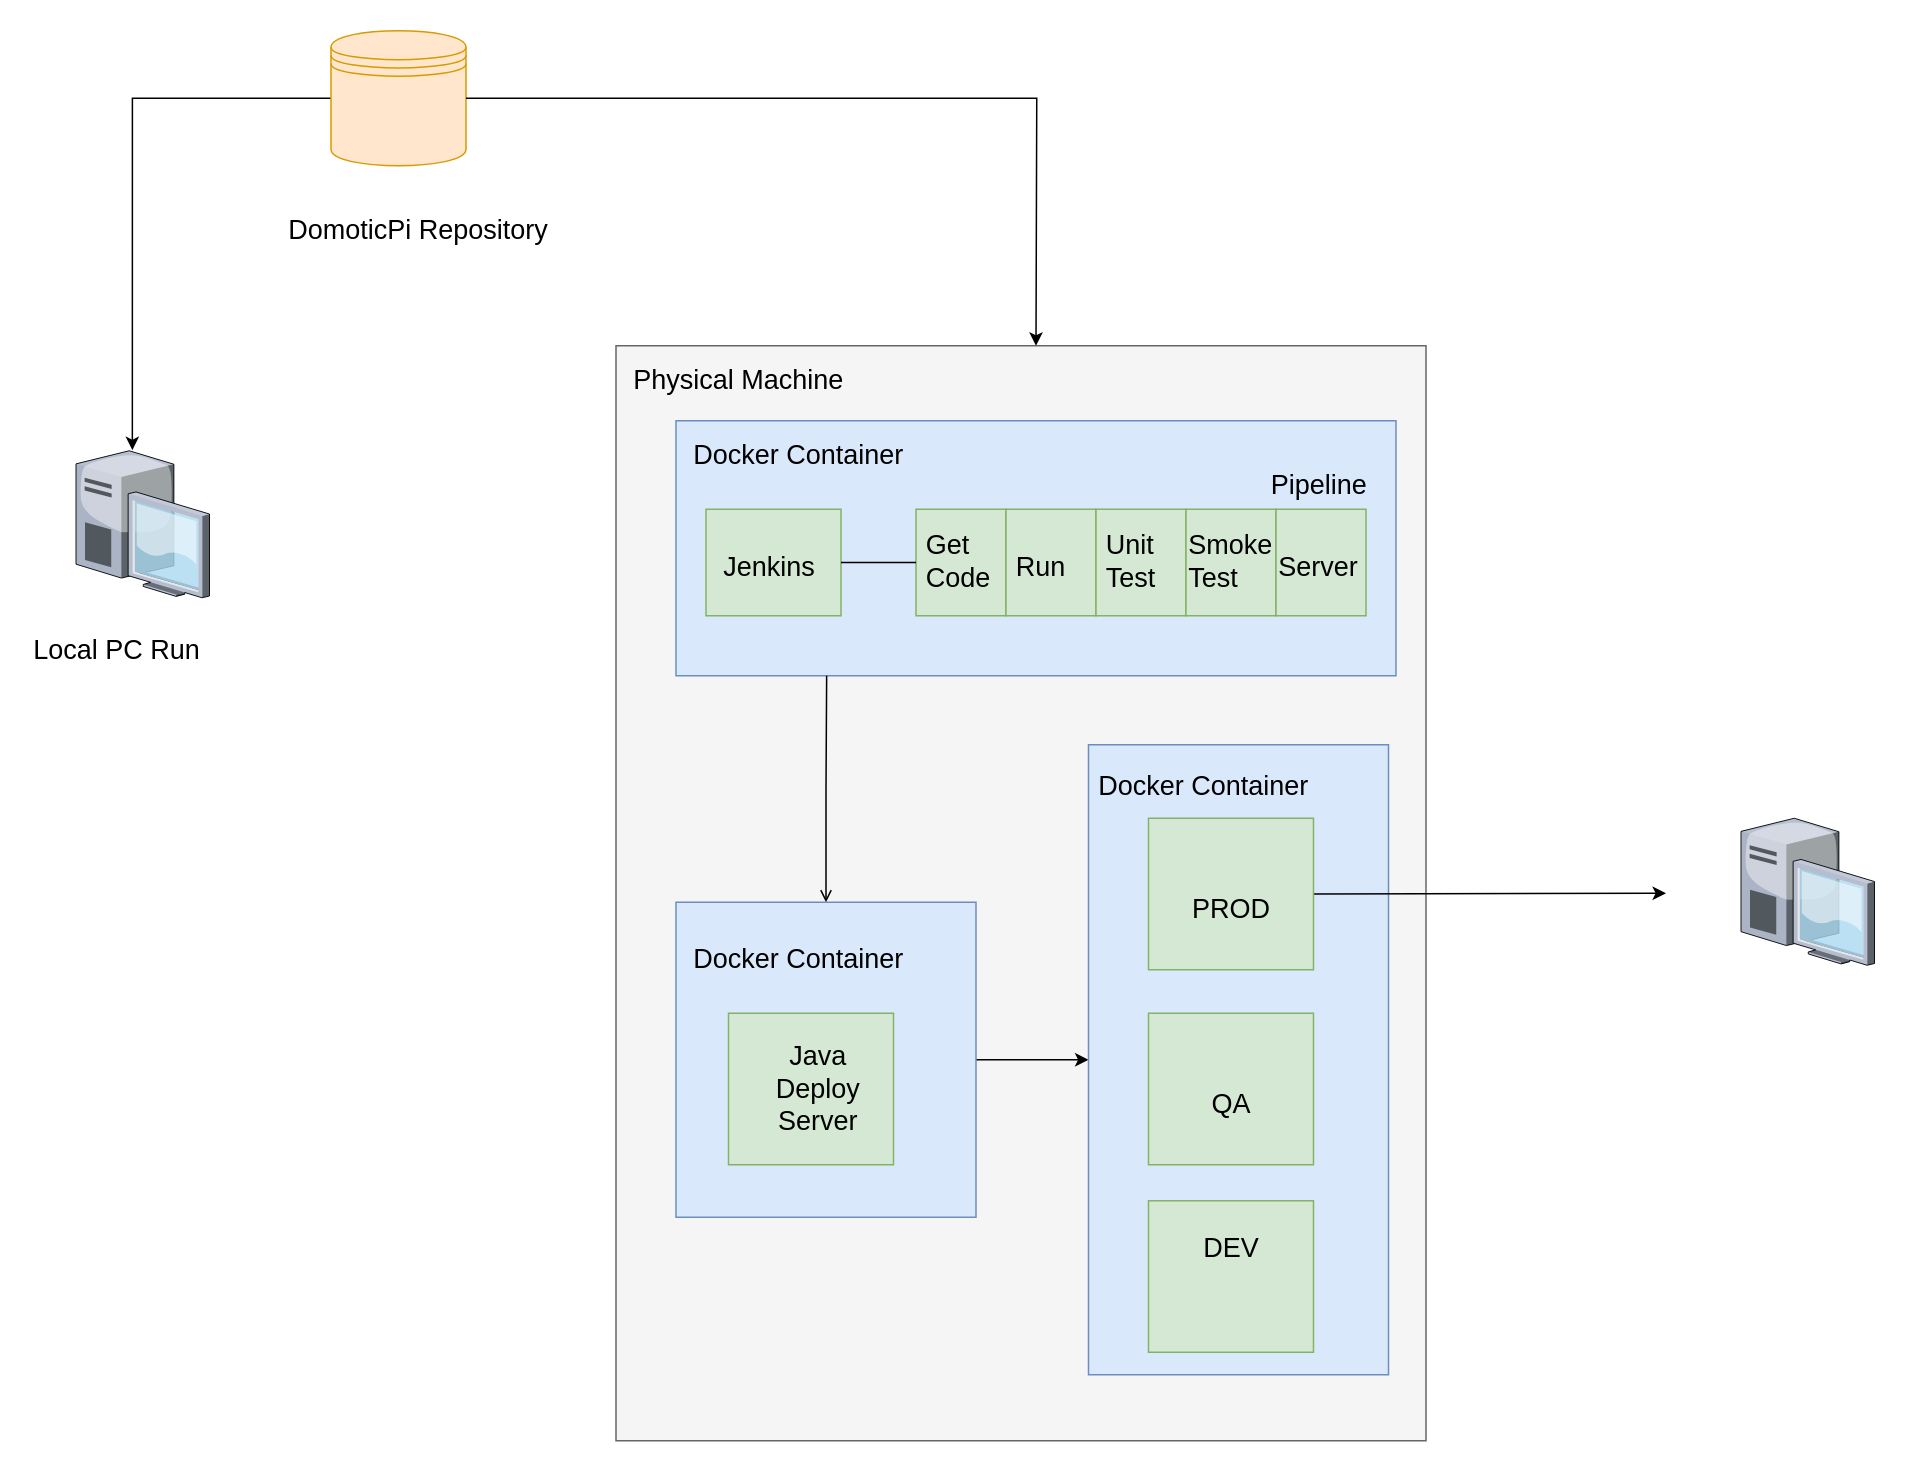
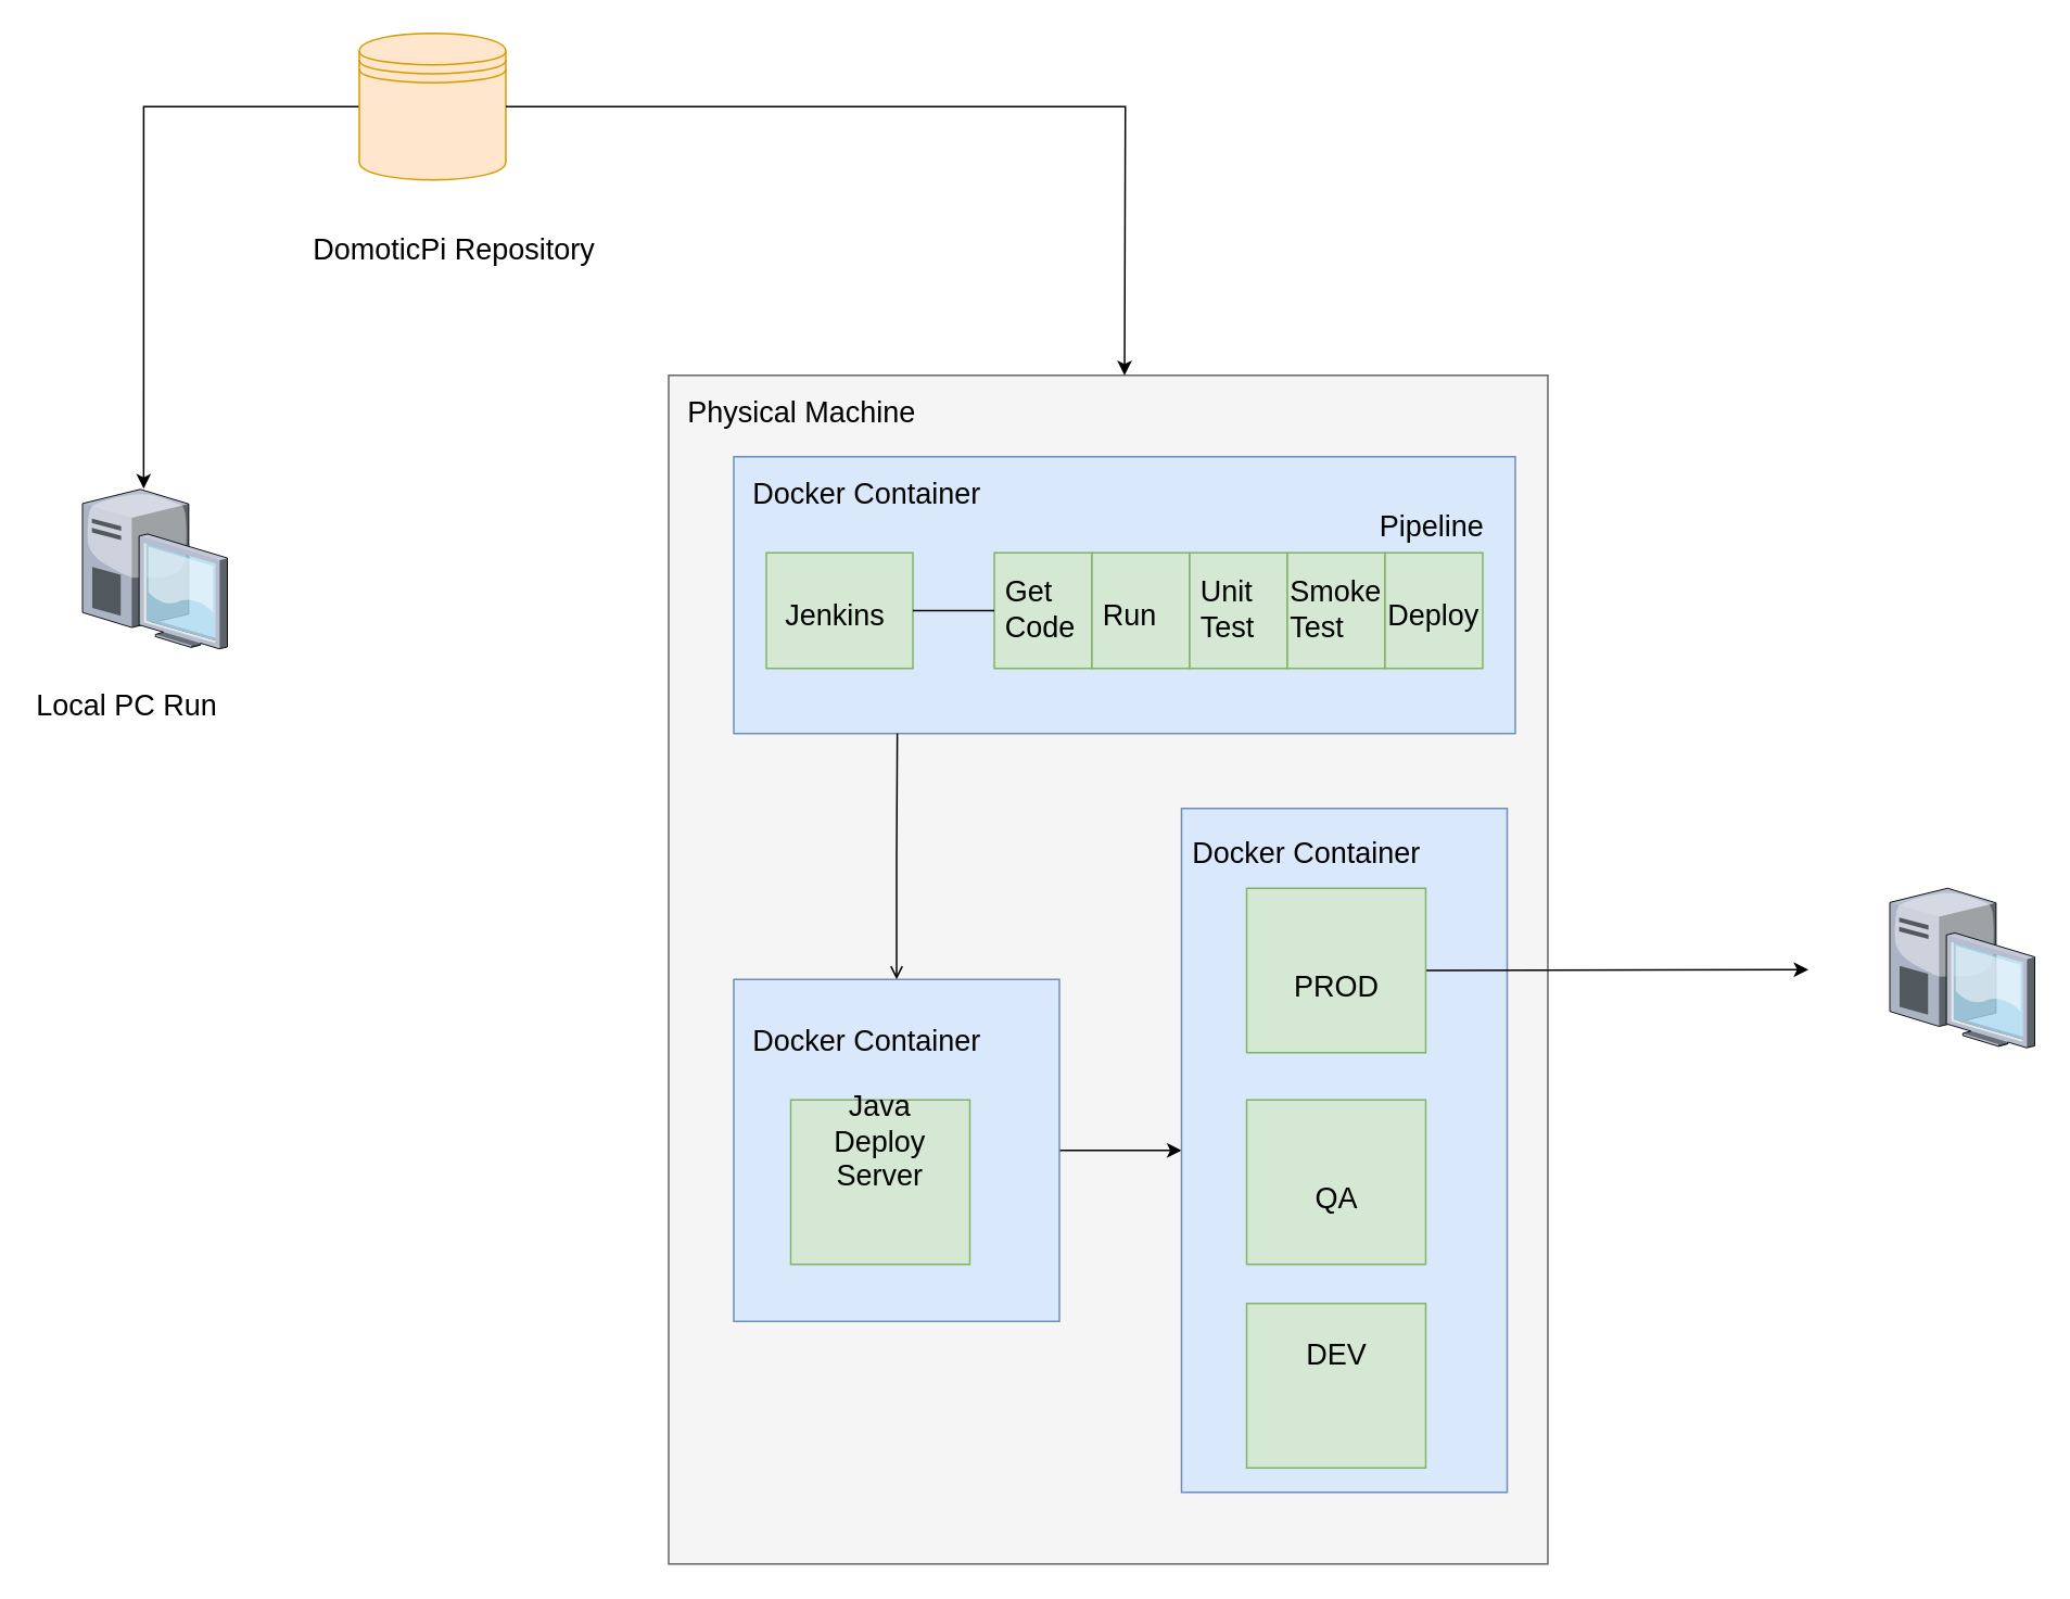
  <mxCell id="0" style=";html=1;" />
  <mxCell id="1" style=";html=1;" parent="0" />
  <mxCell id="2" value="" style="verticalLabelPosition=bottom;aspect=fixed;html=1;verticalAlign=top;strokeColor=none;shape=mxgraph.citrix.desktop;fillColor=#66B2FF;gradientColor=#0066CC;fontSize=14;" parent="1" vertex="1"><mxGeometry x="50" y="300" width="89" height="98" as="geometry" /></mxCell>
  <mxCell id="3" style="edgeStyle=orthogonalEdgeStyle;rounded=0;orthogonalLoop=1;jettySize=auto;html=1;exitX=0;exitY=0.5;exitDx=0;exitDy=0;entryX=0.422;entryY=-0.004;entryDx=0;entryDy=0;entryPerimeter=0;fontSize=18;" edge="1" parent="1" source="4" target="2"><mxGeometry relative="1" as="geometry" /></mxCell>
  <mxCell id="4" value="" style="shape=datastore;whiteSpace=wrap;html=1;fillColor=#ffe6cc;strokeColor=#d79b00;" vertex="1" parent="1"><mxGeometry x="220" y="20" width="90" height="90" as="geometry" /></mxCell>
  <mxCell id="5" value="DomoticPi Repository" style="text;html=1;resizable=0;points=[];autosize=1;align=left;verticalAlign=top;spacingTop=-4;fontSize=18;" vertex="1" parent="1"><mxGeometry x="190" y="140" width="130" height="20" as="geometry" /></mxCell>
  <mxCell id="6" value="Local PC Run&lt;br&gt;" style="text;html=1;resizable=0;points=[];autosize=1;align=left;verticalAlign=top;spacingTop=-4;fontSize=18;" vertex="1" parent="1"><mxGeometry x="20" y="420" width="170" height="20" as="geometry" /></mxCell>
  <mxCell id="7" value="" style="rounded=0;whiteSpace=wrap;html=1;fontSize=18;fillColor=#f5f5f5;strokeColor=#666666;fontColor=#333333;" vertex="1" parent="1"><mxGeometry x="410" y="230" width="540" height="730" as="geometry" /></mxCell>
  <mxCell id="8" value="" style="rounded=0;whiteSpace=wrap;html=1;fontSize=18;fillColor=#dae8fc;strokeColor=#6c8ebf;" vertex="1" parent="1"><mxGeometry x="450" y="280" width="480" height="170" as="geometry" /></mxCell>
  <mxCell id="9" style="edgeStyle=orthogonalEdgeStyle;rounded=0;orthogonalLoop=1;jettySize=auto;html=1;exitX=1;exitY=0.5;exitDx=0;exitDy=0;entryX=0;entryY=0.5;entryDx=0;entryDy=0;fontSize=18;" edge="1" parent="1" source="11" target="33"><mxGeometry relative="1" as="geometry" /></mxCell>
  <mxCell id="10" style="edgeStyle=orthogonalEdgeStyle;rounded=0;orthogonalLoop=1;jettySize=auto;html=1;exitX=0.5;exitY=0;exitDx=0;exitDy=0;fontSize=18;endArrow=none;endFill=0;startArrow=open;startFill=0;" edge="1" parent="1" source="11"><mxGeometry relative="1" as="geometry"><mxPoint x="550.429" y="450" as="targetPoint" /></mxGeometry></mxCell>
  <mxCell id="11" value="" style="rounded=0;whiteSpace=wrap;html=1;fontSize=18;fillColor=#dae8fc;strokeColor=#6c8ebf;" vertex="1" parent="1"><mxGeometry x="450" y="601" width="200" height="210" as="geometry" /></mxCell>
  <mxCell id="12" value="Physical Machine" style="text;html=1;resizable=0;points=[];autosize=1;align=left;verticalAlign=top;spacingTop=-4;fontSize=18;" vertex="1" parent="1"><mxGeometry x="420" y="240" width="160" height="20" as="geometry" /></mxCell>
  <mxCell id="13" value="Docker Container" style="text;html=1;resizable=0;points=[];autosize=1;align=left;verticalAlign=top;spacingTop=-4;fontSize=18;" vertex="1" parent="1"><mxGeometry x="460" y="290" width="160" height="20" as="geometry" /></mxCell>
  <mxCell id="14" value="Docker Container" style="text;html=1;resizable=0;points=[];autosize=1;align=left;verticalAlign=top;spacingTop=-4;fontSize=18;" vertex="1" parent="1"><mxGeometry x="460" y="626" width="160" height="20" as="geometry" /></mxCell>
  <mxCell id="15" value="" style="rounded=0;whiteSpace=wrap;html=1;fontSize=18;fillColor=#d5e8d4;strokeColor=#82b366;" vertex="1" parent="1"><mxGeometry x="470" y="339" width="90" height="71" as="geometry" /></mxCell>
  <mxCell id="16" value="Jenkins" style="text;html=1;resizable=0;points=[];autosize=1;align=left;verticalAlign=top;spacingTop=-4;fontSize=18;" vertex="1" parent="1"><mxGeometry x="480" y="364.5" width="80" height="20" as="geometry" /></mxCell>
  <mxCell id="17" value="" style="rounded=0;whiteSpace=wrap;html=1;fontSize=18;fillColor=#d5e8d4;strokeColor=#82b366;" vertex="1" parent="1"><mxGeometry x="610" y="339" width="60" height="71" as="geometry" /></mxCell>
  <mxCell id="18" value="" style="endArrow=none;html=1;fontSize=18;entryX=1;entryY=0.5;entryDx=0;entryDy=0;exitX=0;exitY=0.5;exitDx=0;exitDy=0;" edge="1" parent="1" source="17" target="15"><mxGeometry width="50" height="50" relative="1" as="geometry"><mxPoint x="30" y="580" as="sourcePoint" /><mxPoint x="80" y="530" as="targetPoint" /></mxGeometry></mxCell>
  <mxCell id="19" value="" style="rounded=0;whiteSpace=wrap;html=1;fontSize=18;fillColor=#d5e8d4;strokeColor=#82b366;" vertex="1" parent="1"><mxGeometry x="670" y="339" width="60" height="71" as="geometry" /></mxCell>
  <mxCell id="20" value="" style="rounded=0;whiteSpace=wrap;html=1;fontSize=18;fillColor=#d5e8d4;strokeColor=#82b366;" vertex="1" parent="1"><mxGeometry x="730" y="339" width="60" height="71" as="geometry" /></mxCell>
  <mxCell id="21" value="" style="rounded=0;whiteSpace=wrap;html=1;fontSize=18;fillColor=#d5e8d4;strokeColor=#82b366;" vertex="1" parent="1"><mxGeometry x="790" y="339" width="60" height="71" as="geometry" /></mxCell>
  <mxCell id="22" value="" style="rounded=0;whiteSpace=wrap;html=1;fontSize=18;fillColor=#d5e8d4;strokeColor=#82b366;" vertex="1" parent="1"><mxGeometry x="850" y="339" width="60" height="71" as="geometry" /></mxCell>
  <mxCell id="23" value="Pipeline" style="text;html=1;resizable=0;points=[];autosize=1;align=left;verticalAlign=top;spacingTop=-4;fontSize=18;" vertex="1" parent="1"><mxGeometry x="845" y="310" width="80" height="20" as="geometry" /></mxCell>
  <mxCell id="24" value="Get&amp;nbsp;&lt;br&gt;Code" style="text;html=1;resizable=0;points=[];autosize=1;align=left;verticalAlign=top;spacingTop=-4;fontSize=18;" vertex="1" parent="1"><mxGeometry x="615" y="349.5" width="60" height="50" as="geometry" /></mxCell>
  <mxCell id="25" value="Run" style="text;html=1;resizable=0;points=[];autosize=1;align=left;verticalAlign=top;spacingTop=-4;fontSize=18;" vertex="1" parent="1"><mxGeometry x="675" y="364.5" width="50" height="20" as="geometry" /></mxCell>
  <mxCell id="26" value="Unit&lt;br&gt;Test" style="text;html=1;resizable=0;points=[];autosize=1;align=left;verticalAlign=top;spacingTop=-4;fontSize=18;" vertex="1" parent="1"><mxGeometry x="735" y="349.5" width="50" height="50" as="geometry" /></mxCell>
  <mxCell id="27" value="Smoke&lt;br&gt;Test" style="text;html=1;resizable=0;points=[];autosize=1;align=left;verticalAlign=top;spacingTop=-4;fontSize=18;" vertex="1" parent="1"><mxGeometry x="790" y="349.5" width="70" height="50" as="geometry" /></mxCell>
- <mxCell id="28" value="Server" style="text;html=1;resizable=0;points=[];autosize=1;align=left;verticalAlign=top;spacingTop=-4;fontSize=18;" vertex="1" parent="1"><mxGeometry x="850" y="364.5" width="70" height="20" as="geometry" /></mxCell>
+ <mxCell id="28" value="Deploy" style="text;html=1;resizable=0;points=[];autosize=1;align=left;verticalAlign=top;spacingTop=-4;fontSize=18;" vertex="1" parent="1"><mxGeometry x="850" y="364.5" width="70" height="20" as="geometry" /></mxCell>
  <mxCell id="29" style="edgeStyle=orthogonalEdgeStyle;rounded=0;orthogonalLoop=1;jettySize=auto;html=1;exitX=1;exitY=0.5;exitDx=0;exitDy=0;fontSize=18;" edge="1" parent="1" source="4"><mxGeometry relative="1" as="geometry"><mxPoint x="690" y="230" as="targetPoint" /></mxGeometry></mxCell>
  <mxCell id="30" value="" style="verticalLabelPosition=bottom;aspect=fixed;html=1;verticalAlign=top;strokeColor=none;shape=mxgraph.citrix.desktop;fillColor=#66B2FF;gradientColor=#0066CC;fontSize=14;" vertex="1" parent="1"><mxGeometry x="1160" y="545" width="89" height="98" as="geometry" /></mxCell>
  <mxCell id="31" value="" style="rounded=0;whiteSpace=wrap;html=1;fontSize=18;fillColor=#d5e8d4;strokeColor=#82b366;" vertex="1" parent="1"><mxGeometry x="485" y="675" width="110" height="101" as="geometry" /></mxCell>
- <mxCell id="32" value="Java Deploy Server" style="text;html=1;strokeColor=none;fillColor=none;align=center;verticalAlign=middle;whiteSpace=wrap;rounded=0;fontSize=18;" vertex="1" parent="1"><mxGeometry x="505" y="705.5" width="80" height="40" as="geometry" /></mxCell>
+ <mxCell id="32" value="Java Deploy Server" style="text;html=1;strokeColor=none;fillColor=none;align=center;verticalAlign=middle;whiteSpace=wrap;rounded=0;fontSize=18;" vertex="1" parent="1"><mxGeometry x="500" y="680.5" width="80" height="40" as="geometry" /></mxCell>
  <mxCell id="33" value="" style="rounded=0;whiteSpace=wrap;html=1;fontSize=18;fillColor=#dae8fc;strokeColor=#6c8ebf;" vertex="1" parent="1"><mxGeometry x="725" y="496" width="200" height="420" as="geometry" /></mxCell>
  <mxCell id="34" style="edgeStyle=orthogonalEdgeStyle;rounded=0;orthogonalLoop=1;jettySize=auto;html=1;exitX=1;exitY=0.5;exitDx=0;exitDy=0;fontSize=18;" edge="1" parent="1" source="35"><mxGeometry relative="1" as="geometry"><mxPoint x="1110" y="595" as="targetPoint" /></mxGeometry></mxCell>
  <mxCell id="35" value="" style="rounded=0;whiteSpace=wrap;html=1;fontSize=18;fillColor=#d5e8d4;strokeColor=#82b366;" vertex="1" parent="1"><mxGeometry x="765" y="545" width="110" height="101" as="geometry" /></mxCell>
  <mxCell id="36" value="PROD" style="text;html=1;strokeColor=none;fillColor=none;align=center;verticalAlign=middle;whiteSpace=wrap;rounded=0;fontSize=18;" vertex="1" parent="1"><mxGeometry x="777.5" y="595" width="85" height="21" as="geometry" /></mxCell>
  <mxCell id="37" value="Docker Container" style="text;html=1;resizable=0;points=[];autosize=1;align=left;verticalAlign=top;spacingTop=-4;fontSize=18;" vertex="1" parent="1"><mxGeometry x="730" y="511" width="160" height="20" as="geometry" /></mxCell>
  <mxCell id="38" value="" style="rounded=0;whiteSpace=wrap;html=1;fontSize=18;fillColor=#d5e8d4;strokeColor=#82b366;" vertex="1" parent="1"><mxGeometry x="765" y="675" width="110" height="101" as="geometry" /></mxCell>
  <mxCell id="39" value="" style="rounded=0;whiteSpace=wrap;html=1;fontSize=18;fillColor=#d5e8d4;strokeColor=#82b366;" vertex="1" parent="1"><mxGeometry x="765" y="800" width="110" height="101" as="geometry" /></mxCell>
  <mxCell id="40" value="QA" style="text;html=1;strokeColor=none;fillColor=none;align=center;verticalAlign=middle;whiteSpace=wrap;rounded=0;fontSize=18;" vertex="1" parent="1"><mxGeometry x="777.5" y="725.5" width="85" height="21" as="geometry" /></mxCell>
  <mxCell id="41" value="DEV" style="text;html=1;strokeColor=none;fillColor=none;align=center;verticalAlign=middle;whiteSpace=wrap;rounded=0;fontSize=18;" vertex="1" parent="1"><mxGeometry x="777.5" y="821" width="85" height="21" as="geometry" /></mxCell>
